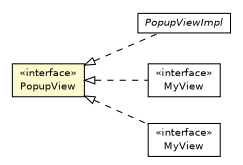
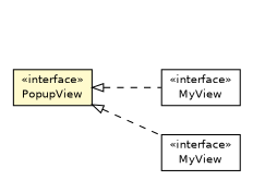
  digraph {
    nodesep=0.25
    rankdir=LR
    ranksep=0.5
    node [fontcolor=black fontname=Helvetica fontsize=10.0 shape=plaintext]
    edge [arrowtail=empty dir=back fontname=Helvetica fontsize=10 headport=p labelfontname=Helvetica labelfontsize=10 style=dashed tailport=p]
    n1 [label=<<table title="com.gwtplatform.mvp.client.PopupView" border="0" cellborder="1" cellspacing="0" cellpadding="2" port="p" bgcolor="lemonChiffon" href="./PopupView.html"> 		<tr><td><table border="0" cellspacing="0" cellpadding="1"> <tr><td align="center" balign="center"> &#171;interface&#187; </td></tr> <tr><td align="center" balign="center"> PopupView </td></tr> 		</table></td></tr> 		</table>>]
-   n2 [label=<<table title="com.gwtplatform.mvp.client.PopupViewImpl" border="0" cellborder="1" cellspacing="0" cellpadding="2" port="p" href="./PopupViewImpl.html"> 		<tr><td><table border="0" cellspacing="0" cellpadding="1"> <tr><td align="center" balign="center"><font face="Helvetica-Oblique"> PopupViewImpl </font></td></tr> 		</table></td></tr> 		</table>>]
    n3 [label=<<table title="com.gwtplatform.carstore.client.application.manufacturer.ui.EditManufacturerPresenter.MyView" border="0" cellborder="1" cellspacing="0" cellpadding="2" port="p" href="../../carstore/client/application/manufacturer/ui/EditManufacturerPresenter.MyView.html"> 		<tr><td><table border="0" cellspacing="0" cellpadding="1"> <tr><td align="center" balign="center"> &#171;interface&#187; </td></tr> <tr><td align="center" balign="center"> MyView </td></tr> 		</table></td></tr> 		</table>>]
    n4 [label=<<table title="com.gwtplatform.carstore.client.application.rating.ui.EditRatingPresenter.MyView" border="0" cellborder="1" cellspacing="0" cellpadding="2" port="p" href="../../carstore/client/application/rating/ui/EditRatingPresenter.MyView.html"> 		<tr><td><table border="0" cellspacing="0" cellpadding="1"> <tr><td align="center" balign="center"> &#171;interface&#187; </td></tr> <tr><td align="center" balign="center"> MyView </td></tr> 		</table></td></tr> 		</table>>]
-   n1 -> n2
    n1 -> n3
    n1 -> n4
  }
